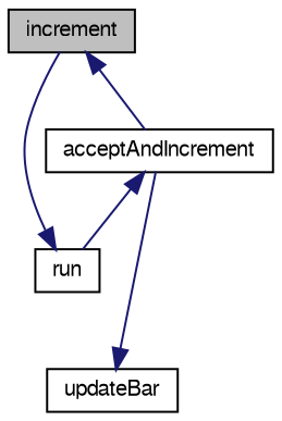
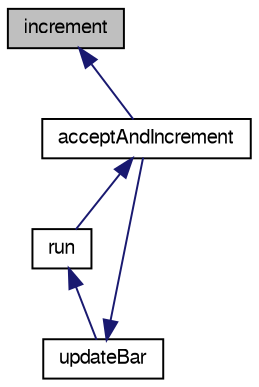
  digraph {
    rankdir=TB
    node [color=black fillcolor=white fontname=FreeSans fontsize=10 shape=record style=filled]
    edge [color=midnightblue dir=back fontname=FreeSans fontsize=10 labelfontname=FreeSans labelfontsize=10 style=solid]
    n1 [fillcolor=grey75 fontcolor=black height=0.2 label=increment width=0.4]
    n2 [height=0.2 label=acceptAndIncrement width=0.4]
    n3 [height=0.2 label=run width=0.4]
    n4 [height=0.2 label=updateBar width=0.4]
    n1 -> n2
    n2 -> n3
-   n3 -> n1
+   n3 -> n4
    n4 -> n2
  }
